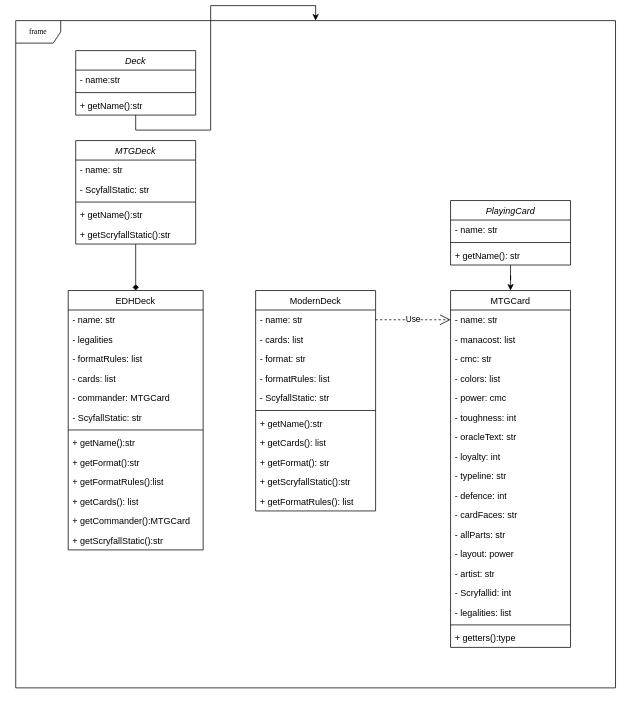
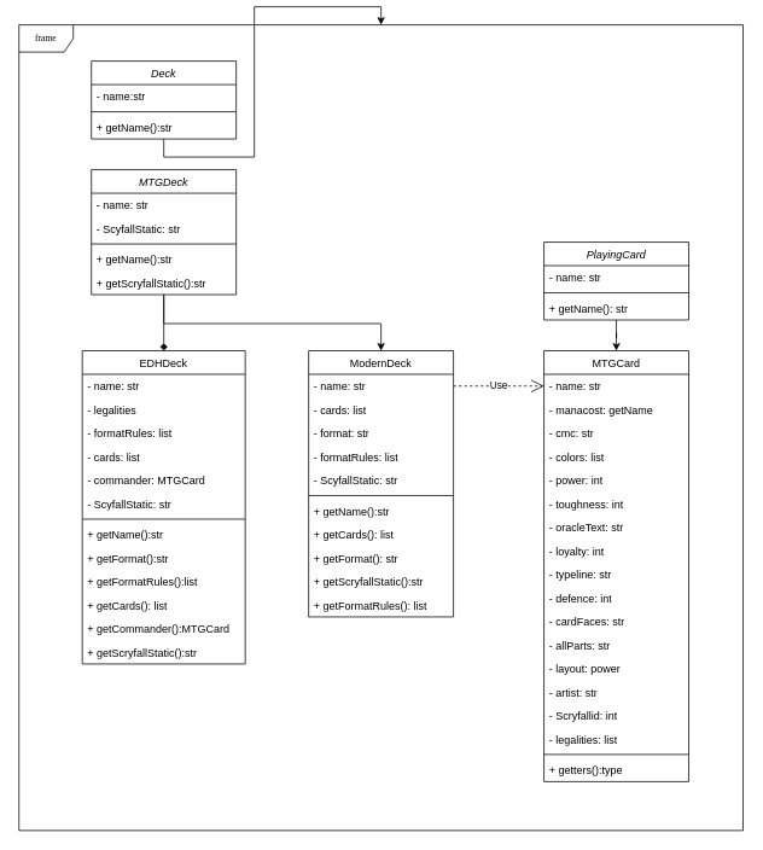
  <mxCell id="0" />
  <mxCell id="1" parent="0" />
  <mxCell id="2" value="frame" style="shape=umlFrame;whiteSpace=wrap;html=1;rounded=0;shadow=0;comic=0;labelBackgroundColor=none;strokeWidth=1;fontFamily=Verdana;fontSize=10;align=center;" parent="1" vertex="1"><mxGeometry y="20" width="800" height="890" as="geometry" x="20" /></mxCell>
  <mxCell id="3" style="edgeStyle=orthogonalEdgeStyle;rounded=0;orthogonalLoop=1;jettySize=auto;html=1;" parent="1" source="4" target="2" edge="1"><mxGeometry relative="1" as="geometry" /></mxCell>
  <mxCell id="4" value="&lt;i style=&quot;font-weight: normal;&quot;&gt;Deck&lt;/i&gt;" style="swimlane;fontStyle=1;align=center;verticalAlign=top;childLayout=stackLayout;horizontal=1;startSize=26;horizontalStack=0;resizeParent=1;resizeParentMax=0;resizeLast=0;collapsible=1;marginBottom=0;whiteSpace=wrap;html=1;" parent="1" vertex="1"><mxGeometry x="100" y="60" width="160" height="86" as="geometry" /></mxCell>
  <mxCell id="5" value="- name:str" style="text;strokeColor=none;fillColor=none;align=left;verticalAlign=top;spacingLeft=4;spacingRight=4;overflow=hidden;rotatable=0;points=[[0,0.5],[1,0.5]];portConstraint=eastwest;whiteSpace=wrap;html=1;" parent="4" vertex="1"><mxGeometry y="26" width="160" height="26" as="geometry" /></mxCell>
  <mxCell id="6" value="" style="line;strokeWidth=1;fillColor=none;align=left;verticalAlign=middle;spacingTop=-1;spacingLeft=3;spacingRight=3;rotatable=0;labelPosition=right;points=[];portConstraint=eastwest;strokeColor=inherit;" parent="4" vertex="1"><mxGeometry y="52" width="160" height="8" as="geometry" /></mxCell>
  <mxCell id="7" value="+ getName():str" style="text;strokeColor=none;fillColor=none;align=left;verticalAlign=top;spacingLeft=4;spacingRight=4;overflow=hidden;rotatable=0;points=[[0,0.5],[1,0.5]];portConstraint=eastwest;whiteSpace=wrap;html=1;" parent="4" vertex="1"><mxGeometry y="60" width="160" height="26" as="geometry" /></mxCell>
+ <mxCell id="8" style="edgeStyle=orthogonalEdgeStyle;rounded=0;orthogonalLoop=1;jettySize=auto;html=1;" parent="1" source="10" target="30" edge="1"><mxGeometry relative="1" as="geometry"><Array as="points"><mxPoint x="180" y="350" /><mxPoint x="420" y="350" /></Array></mxGeometry></mxCell>
  <mxCell id="9" style="edgeStyle=orthogonalEdgeStyle;rounded=0;orthogonalLoop=1;jettySize=auto;html=1;entryX=0.5;entryY=0;entryDx=0;entryDy=0;endArrow=diamond;" parent="1" source="10" target="16" edge="1"><mxGeometry relative="1" as="geometry" /></mxCell>
  <mxCell id="10" value="&lt;i style=&quot;font-weight: normal;&quot;&gt;MTGDeck&lt;/i&gt;" style="swimlane;fontStyle=1;align=center;verticalAlign=top;childLayout=stackLayout;horizontal=1;startSize=26;horizontalStack=0;resizeParent=1;resizeParentMax=0;resizeLast=0;collapsible=1;marginBottom=0;whiteSpace=wrap;html=1;" parent="1" vertex="1"><mxGeometry x="100" y="180" width="160" height="138" as="geometry" /></mxCell>
  <mxCell id="11" value="- name: str" style="text;strokeColor=none;fillColor=none;align=left;verticalAlign=top;spacingLeft=4;spacingRight=4;overflow=hidden;rotatable=0;points=[[0,0.5],[1,0.5]];portConstraint=eastwest;whiteSpace=wrap;html=1;" parent="10" vertex="1"><mxGeometry y="26" width="160" height="26" as="geometry" /></mxCell>
  <mxCell id="12" value="- ScyfallStatic: str" style="text;strokeColor=none;fillColor=none;align=left;verticalAlign=top;spacingLeft=4;spacingRight=4;overflow=hidden;rotatable=0;points=[[0,0.5],[1,0.5]];portConstraint=eastwest;whiteSpace=wrap;html=1;" parent="10" vertex="1"><mxGeometry y="52" width="160" height="26" as="geometry" /></mxCell>
  <mxCell id="13" value="" style="line;strokeWidth=1;fillColor=none;align=left;verticalAlign=middle;spacingTop=-1;spacingLeft=3;spacingRight=3;rotatable=0;labelPosition=right;points=[];portConstraint=eastwest;strokeColor=inherit;" parent="10" vertex="1"><mxGeometry y="78" width="160" height="8" as="geometry" /></mxCell>
  <mxCell id="14" value="+ getName():str" style="text;strokeColor=none;fillColor=none;align=left;verticalAlign=top;spacingLeft=4;spacingRight=4;overflow=hidden;rotatable=0;points=[[0,0.5],[1,0.5]];portConstraint=eastwest;whiteSpace=wrap;html=1;" parent="10" vertex="1"><mxGeometry y="86" width="160" height="26" as="geometry" /></mxCell>
  <mxCell id="15" value="+ getScryfallStatic():str" style="text;strokeColor=none;fillColor=none;align=left;verticalAlign=top;spacingLeft=4;spacingRight=4;overflow=hidden;rotatable=0;points=[[0,0.5],[1,0.5]];portConstraint=eastwest;whiteSpace=wrap;html=1;" parent="10" vertex="1"><mxGeometry y="112" width="160" height="26" as="geometry" /></mxCell>
  <mxCell id="16" value="&lt;span style=&quot;font-weight: normal;&quot;&gt;EDHDeck&lt;/span&gt;" style="swimlane;fontStyle=1;align=center;verticalAlign=top;childLayout=stackLayout;horizontal=1;startSize=26;horizontalStack=0;resizeParent=1;resizeParentMax=0;resizeLast=0;collapsible=1;marginBottom=0;whiteSpace=wrap;html=1;" parent="1" vertex="1"><mxGeometry x="90" y="380" width="180" height="346" as="geometry" /></mxCell>
  <mxCell id="17" value="- name: str" style="text;strokeColor=none;fillColor=none;align=left;verticalAlign=top;spacingLeft=4;spacingRight=4;overflow=hidden;rotatable=0;points=[[0,0.5],[1,0.5]];portConstraint=eastwest;whiteSpace=wrap;html=1;" parent="16" vertex="1"><mxGeometry y="26" width="180" height="26" as="geometry" /></mxCell>
  <mxCell id="18" value="- legalities" style="text;strokeColor=none;fillColor=none;align=left;verticalAlign=top;spacingLeft=4;spacingRight=4;overflow=hidden;rotatable=0;points=[[0,0.5],[1,0.5]];portConstraint=eastwest;whiteSpace=wrap;html=1;" parent="16" vertex="1"><mxGeometry y="52" width="180" height="26" as="geometry" /></mxCell>
  <mxCell id="19" value="- formatRules: list" style="text;strokeColor=none;fillColor=none;align=left;verticalAlign=top;spacingLeft=4;spacingRight=4;overflow=hidden;rotatable=0;points=[[0,0.5],[1,0.5]];portConstraint=eastwest;whiteSpace=wrap;html=1;" parent="16" vertex="1"><mxGeometry y="78" width="180" height="26" as="geometry" /></mxCell>
  <mxCell id="20" value="- cards: list" style="text;strokeColor=none;fillColor=none;align=left;verticalAlign=top;spacingLeft=4;spacingRight=4;overflow=hidden;rotatable=0;points=[[0,0.5],[1,0.5]];portConstraint=eastwest;whiteSpace=wrap;html=1;" parent="16" vertex="1"><mxGeometry y="104" width="180" height="26" as="geometry" /></mxCell>
  <mxCell id="21" value="- commander: MTGCard" style="text;strokeColor=none;fillColor=none;align=left;verticalAlign=top;spacingLeft=4;spacingRight=4;overflow=hidden;rotatable=0;points=[[0,0.5],[1,0.5]];portConstraint=eastwest;whiteSpace=wrap;html=1;" parent="16" vertex="1"><mxGeometry y="130" width="180" height="26" as="geometry" /></mxCell>
  <mxCell id="22" value="- ScyfallStatic: str" style="text;strokeColor=none;fillColor=none;align=left;verticalAlign=top;spacingLeft=4;spacingRight=4;overflow=hidden;rotatable=0;points=[[0,0.5],[1,0.5]];portConstraint=eastwest;whiteSpace=wrap;html=1;" parent="16" vertex="1"><mxGeometry y="156" width="180" height="26" as="geometry" /></mxCell>
  <mxCell id="23" value="" style="line;strokeWidth=1;fillColor=none;align=left;verticalAlign=middle;spacingTop=-1;spacingLeft=3;spacingRight=3;rotatable=0;labelPosition=right;points=[];portConstraint=eastwest;strokeColor=inherit;" parent="16" vertex="1"><mxGeometry y="182" width="180" height="8" as="geometry" /></mxCell>
  <mxCell id="24" value="+ getName():str" style="text;strokeColor=none;fillColor=none;align=left;verticalAlign=top;spacingLeft=4;spacingRight=4;overflow=hidden;rotatable=0;points=[[0,0.5],[1,0.5]];portConstraint=eastwest;whiteSpace=wrap;html=1;" parent="16" vertex="1"><mxGeometry y="190" width="180" height="26" as="geometry" /></mxCell>
  <mxCell id="25" value="+ getFormat():str" style="text;strokeColor=none;fillColor=none;align=left;verticalAlign=top;spacingLeft=4;spacingRight=4;overflow=hidden;rotatable=0;points=[[0,0.5],[1,0.5]];portConstraint=eastwest;whiteSpace=wrap;html=1;" parent="16" vertex="1"><mxGeometry y="216" width="180" height="26" as="geometry" /></mxCell>
  <mxCell id="26" value="+ getFormatRules():list" style="text;strokeColor=none;fillColor=none;align=left;verticalAlign=top;spacingLeft=4;spacingRight=4;overflow=hidden;rotatable=0;points=[[0,0.5],[1,0.5]];portConstraint=eastwest;whiteSpace=wrap;html=1;" parent="16" vertex="1"><mxGeometry y="242" width="180" height="26" as="geometry" /></mxCell>
  <mxCell id="27" value="+ getCards(): list" style="text;strokeColor=none;fillColor=none;align=left;verticalAlign=top;spacingLeft=4;spacingRight=4;overflow=hidden;rotatable=0;points=[[0,0.5],[1,0.5]];portConstraint=eastwest;whiteSpace=wrap;html=1;" parent="16" vertex="1"><mxGeometry y="268" width="180" height="26" as="geometry" /></mxCell>
  <mxCell id="28" value="+ getCommander():MTGCard" style="text;strokeColor=none;fillColor=none;align=left;verticalAlign=top;spacingLeft=4;spacingRight=4;overflow=hidden;rotatable=0;points=[[0,0.5],[1,0.5]];portConstraint=eastwest;whiteSpace=wrap;html=1;" parent="16" vertex="1"><mxGeometry y="294" width="180" height="26" as="geometry" /></mxCell>
  <mxCell id="29" value="+ getScryfallStatic():str" style="text;strokeColor=none;fillColor=none;align=left;verticalAlign=top;spacingLeft=4;spacingRight=4;overflow=hidden;rotatable=0;points=[[0,0.5],[1,0.5]];portConstraint=eastwest;whiteSpace=wrap;html=1;" parent="16" vertex="1"><mxGeometry y="320" width="180" height="26" as="geometry" /></mxCell>
  <mxCell id="30" value="&lt;span style=&quot;font-weight: normal;&quot;&gt;ModernDeck&lt;/span&gt;" style="swimlane;fontStyle=1;align=center;verticalAlign=top;childLayout=stackLayout;horizontal=1;startSize=26;horizontalStack=0;resizeParent=1;resizeParentMax=0;resizeLast=0;collapsible=1;marginBottom=0;whiteSpace=wrap;html=1;" parent="1" vertex="1"><mxGeometry x="340" y="380" width="160" height="294" as="geometry" /></mxCell>
  <mxCell id="31" value="- name: str" style="text;strokeColor=none;fillColor=none;align=left;verticalAlign=top;spacingLeft=4;spacingRight=4;overflow=hidden;rotatable=0;points=[[0,0.5],[1,0.5]];portConstraint=eastwest;whiteSpace=wrap;html=1;" parent="30" vertex="1"><mxGeometry y="26" width="160" height="26" as="geometry" /></mxCell>
  <mxCell id="32" value="- cards: list" style="text;strokeColor=none;fillColor=none;align=left;verticalAlign=top;spacingLeft=4;spacingRight=4;overflow=hidden;rotatable=0;points=[[0,0.5],[1,0.5]];portConstraint=eastwest;whiteSpace=wrap;html=1;" parent="30" vertex="1"><mxGeometry y="52" width="160" height="26" as="geometry" /></mxCell>
  <mxCell id="33" value="- format: str" style="text;strokeColor=none;fillColor=none;align=left;verticalAlign=top;spacingLeft=4;spacingRight=4;overflow=hidden;rotatable=0;points=[[0,0.5],[1,0.5]];portConstraint=eastwest;whiteSpace=wrap;html=1;" parent="30" vertex="1"><mxGeometry y="78" width="160" height="26" as="geometry" /></mxCell>
  <mxCell id="34" value="- formatRules: list" style="text;strokeColor=none;fillColor=none;align=left;verticalAlign=top;spacingLeft=4;spacingRight=4;overflow=hidden;rotatable=0;points=[[0,0.5],[1,0.5]];portConstraint=eastwest;whiteSpace=wrap;html=1;" parent="30" vertex="1"><mxGeometry y="104" width="160" height="26" as="geometry" /></mxCell>
  <mxCell id="35" value="- ScyfallStatic: str" style="text;strokeColor=none;fillColor=none;align=left;verticalAlign=top;spacingLeft=4;spacingRight=4;overflow=hidden;rotatable=0;points=[[0,0.5],[1,0.5]];portConstraint=eastwest;whiteSpace=wrap;html=1;" parent="30" vertex="1"><mxGeometry y="130" width="160" height="26" as="geometry" /></mxCell>
  <mxCell id="36" value="" style="line;strokeWidth=1;fillColor=none;align=left;verticalAlign=middle;spacingTop=-1;spacingLeft=3;spacingRight=3;rotatable=0;labelPosition=right;points=[];portConstraint=eastwest;strokeColor=inherit;" parent="30" vertex="1"><mxGeometry y="156" width="160" height="8" as="geometry" /></mxCell>
  <mxCell id="37" value="+ getName():str" style="text;strokeColor=none;fillColor=none;align=left;verticalAlign=top;spacingLeft=4;spacingRight=4;overflow=hidden;rotatable=0;points=[[0,0.5],[1,0.5]];portConstraint=eastwest;whiteSpace=wrap;html=1;" parent="30" vertex="1"><mxGeometry y="164" width="160" height="26" as="geometry" /></mxCell>
  <mxCell id="38" value="+ getCards(): list" style="text;strokeColor=none;fillColor=none;align=left;verticalAlign=top;spacingLeft=4;spacingRight=4;overflow=hidden;rotatable=0;points=[[0,0.5],[1,0.5]];portConstraint=eastwest;whiteSpace=wrap;html=1;" parent="30" vertex="1"><mxGeometry y="190" width="160" height="26" as="geometry" /></mxCell>
  <mxCell id="39" value="+ getFormat(): str" style="text;strokeColor=none;fillColor=none;align=left;verticalAlign=top;spacingLeft=4;spacingRight=4;overflow=hidden;rotatable=0;points=[[0,0.5],[1,0.5]];portConstraint=eastwest;whiteSpace=wrap;html=1;" parent="30" vertex="1"><mxGeometry y="216" width="160" height="26" as="geometry" /></mxCell>
  <mxCell id="40" value="+ getScryfallStatic():str" style="text;strokeColor=none;fillColor=none;align=left;verticalAlign=top;spacingLeft=4;spacingRight=4;overflow=hidden;rotatable=0;points=[[0,0.5],[1,0.5]];portConstraint=eastwest;whiteSpace=wrap;html=1;" parent="30" vertex="1"><mxGeometry y="242" width="160" height="26" as="geometry" /></mxCell>
  <mxCell id="41" value="+ getFormatRules(): list" style="text;strokeColor=none;fillColor=none;align=left;verticalAlign=top;spacingLeft=4;spacingRight=4;overflow=hidden;rotatable=0;points=[[0,0.5],[1,0.5]];portConstraint=eastwest;whiteSpace=wrap;html=1;" parent="30" vertex="1"><mxGeometry y="268" width="160" height="26" as="geometry" /></mxCell>
  <mxCell id="42" style="edgeStyle=orthogonalEdgeStyle;rounded=0;orthogonalLoop=1;jettySize=auto;html=1;entryX=0.5;entryY=0;entryDx=0;entryDy=0;" parent="1" source="43" target="47" edge="1"><mxGeometry relative="1" as="geometry" /></mxCell>
  <mxCell id="43" value="&lt;i style=&quot;font-weight: normal;&quot;&gt;PlayingCard&lt;/i&gt;" style="swimlane;fontStyle=1;align=center;verticalAlign=top;childLayout=stackLayout;horizontal=1;startSize=26;horizontalStack=0;resizeParent=1;resizeParentMax=0;resizeLast=0;collapsible=1;marginBottom=0;whiteSpace=wrap;html=1;" parent="1" vertex="1"><mxGeometry x="600" y="260" width="160" height="86" as="geometry" /></mxCell>
  <mxCell id="44" value="- name: str" style="text;strokeColor=none;fillColor=none;align=left;verticalAlign=top;spacingLeft=4;spacingRight=4;overflow=hidden;rotatable=0;points=[[0,0.5],[1,0.5]];portConstraint=eastwest;whiteSpace=wrap;html=1;" parent="43" vertex="1"><mxGeometry y="26" width="160" height="26" as="geometry" /></mxCell>
  <mxCell id="45" value="" style="line;strokeWidth=1;fillColor=none;align=left;verticalAlign=middle;spacingTop=-1;spacingLeft=3;spacingRight=3;rotatable=0;labelPosition=right;points=[];portConstraint=eastwest;strokeColor=inherit;" parent="43" vertex="1"><mxGeometry y="52" width="160" height="8" as="geometry" /></mxCell>
  <mxCell id="46" value="+ getName(): str" style="text;strokeColor=none;fillColor=none;align=left;verticalAlign=top;spacingLeft=4;spacingRight=4;overflow=hidden;rotatable=0;points=[[0,0.5],[1,0.5]];portConstraint=eastwest;whiteSpace=wrap;html=1;" parent="43" vertex="1"><mxGeometry y="60" width="160" height="26" as="geometry" /></mxCell>
  <mxCell id="47" value="&lt;span style=&quot;font-weight: normal;&quot;&gt;MTGCard&lt;/span&gt;" style="swimlane;fontStyle=1;align=center;verticalAlign=top;childLayout=stackLayout;horizontal=1;startSize=26;horizontalStack=0;resizeParent=1;resizeParentMax=0;resizeLast=0;collapsible=1;marginBottom=0;whiteSpace=wrap;html=1;" parent="1" vertex="1"><mxGeometry x="600" y="380" width="160" height="476" as="geometry" /></mxCell>
  <mxCell id="48" value="- name: str" style="text;strokeColor=none;fillColor=none;align=left;verticalAlign=top;spacingLeft=4;spacingRight=4;overflow=hidden;rotatable=0;points=[[0,0.5],[1,0.5]];portConstraint=eastwest;whiteSpace=wrap;html=1;" parent="47" vertex="1"><mxGeometry y="26" width="160" height="26" as="geometry" /></mxCell>
- <mxCell id="49" value="- manacost: list" style="text;strokeColor=none;fillColor=none;align=left;verticalAlign=top;spacingLeft=4;spacingRight=4;overflow=hidden;rotatable=0;points=[[0,0.5],[1,0.5]];portConstraint=eastwest;whiteSpace=wrap;html=1;" parent="47" vertex="1"><mxGeometry y="52" width="160" height="26" as="geometry" /></mxCell>
+ <mxCell id="49" value="- manacost: getName" style="text;strokeColor=none;fillColor=none;align=left;verticalAlign=top;spacingLeft=4;spacingRight=4;overflow=hidden;rotatable=0;points=[[0,0.5],[1,0.5]];portConstraint=eastwest;whiteSpace=wrap;html=1;" parent="47" vertex="1"><mxGeometry y="52" width="160" height="26" as="geometry" /></mxCell>
  <mxCell id="50" value="- cmc: str" style="text;strokeColor=none;fillColor=none;align=left;verticalAlign=top;spacingLeft=4;spacingRight=4;overflow=hidden;rotatable=0;points=[[0,0.5],[1,0.5]];portConstraint=eastwest;whiteSpace=wrap;html=1;" parent="47" vertex="1"><mxGeometry y="78" width="160" height="26" as="geometry" /></mxCell>
  <mxCell id="51" value="- colors: list" style="text;strokeColor=none;fillColor=none;align=left;verticalAlign=top;spacingLeft=4;spacingRight=4;overflow=hidden;rotatable=0;points=[[0,0.5],[1,0.5]];portConstraint=eastwest;whiteSpace=wrap;html=1;" parent="47" vertex="1"><mxGeometry y="104" width="160" height="26" as="geometry" /></mxCell>
- <mxCell id="52" value="- power: cmc" style="text;strokeColor=none;fillColor=none;align=left;verticalAlign=top;spacingLeft=4;spacingRight=4;overflow=hidden;rotatable=0;points=[[0,0.5],[1,0.5]];portConstraint=eastwest;whiteSpace=wrap;html=1;" parent="47" vertex="1"><mxGeometry y="130" width="160" height="26" as="geometry" /></mxCell>
+ <mxCell id="52" value="- power: int" style="text;strokeColor=none;fillColor=none;align=left;verticalAlign=top;spacingLeft=4;spacingRight=4;overflow=hidden;rotatable=0;points=[[0,0.5],[1,0.5]];portConstraint=eastwest;whiteSpace=wrap;html=1;" parent="47" vertex="1"><mxGeometry y="130" width="160" height="26" as="geometry" /></mxCell>
  <mxCell id="53" value="- toughness: int" style="text;strokeColor=none;fillColor=none;align=left;verticalAlign=top;spacingLeft=4;spacingRight=4;overflow=hidden;rotatable=0;points=[[0,0.5],[1,0.5]];portConstraint=eastwest;whiteSpace=wrap;html=1;" parent="47" vertex="1"><mxGeometry y="156" width="160" height="26" as="geometry" /></mxCell>
  <mxCell id="54" value="- oracleText: str" style="text;strokeColor=none;fillColor=none;align=left;verticalAlign=top;spacingLeft=4;spacingRight=4;overflow=hidden;rotatable=0;points=[[0,0.5],[1,0.5]];portConstraint=eastwest;whiteSpace=wrap;html=1;" parent="47" vertex="1"><mxGeometry y="182" width="160" height="26" as="geometry" /></mxCell>
  <mxCell id="55" value="- loyalty: int" style="text;strokeColor=none;fillColor=none;align=left;verticalAlign=top;spacingLeft=4;spacingRight=4;overflow=hidden;rotatable=0;points=[[0,0.5],[1,0.5]];portConstraint=eastwest;whiteSpace=wrap;html=1;" parent="47" vertex="1"><mxGeometry y="208" width="160" height="26" as="geometry" /></mxCell>
  <mxCell id="56" value="- typeline: str" style="text;strokeColor=none;fillColor=none;align=left;verticalAlign=top;spacingLeft=4;spacingRight=4;overflow=hidden;rotatable=0;points=[[0,0.5],[1,0.5]];portConstraint=eastwest;whiteSpace=wrap;html=1;" parent="47" vertex="1"><mxGeometry y="234" width="160" height="26" as="geometry" /></mxCell>
  <mxCell id="57" value="- defence: int" style="text;strokeColor=none;fillColor=none;align=left;verticalAlign=top;spacingLeft=4;spacingRight=4;overflow=hidden;rotatable=0;points=[[0,0.5],[1,0.5]];portConstraint=eastwest;whiteSpace=wrap;html=1;" parent="47" vertex="1"><mxGeometry y="260" width="160" height="26" as="geometry" /></mxCell>
  <mxCell id="58" value="- cardFaces: str" style="text;strokeColor=none;fillColor=none;align=left;verticalAlign=top;spacingLeft=4;spacingRight=4;overflow=hidden;rotatable=0;points=[[0,0.5],[1,0.5]];portConstraint=eastwest;whiteSpace=wrap;html=1;" parent="47" vertex="1"><mxGeometry y="286" width="160" height="26" as="geometry" /></mxCell>
  <mxCell id="59" value="- allParts: str" style="text;strokeColor=none;fillColor=none;align=left;verticalAlign=top;spacingLeft=4;spacingRight=4;overflow=hidden;rotatable=0;points=[[0,0.5],[1,0.5]];portConstraint=eastwest;whiteSpace=wrap;html=1;" parent="47" vertex="1"><mxGeometry y="312" width="160" height="26" as="geometry" /></mxCell>
  <mxCell id="60" value="- layout: power" style="text;strokeColor=none;fillColor=none;align=left;verticalAlign=top;spacingLeft=4;spacingRight=4;overflow=hidden;rotatable=0;points=[[0,0.5],[1,0.5]];portConstraint=eastwest;whiteSpace=wrap;html=1;" parent="47" vertex="1"><mxGeometry y="338" width="160" height="26" as="geometry" /></mxCell>
  <mxCell id="61" value="- artist: str" style="text;strokeColor=none;fillColor=none;align=left;verticalAlign=top;spacingLeft=4;spacingRight=4;overflow=hidden;rotatable=0;points=[[0,0.5],[1,0.5]];portConstraint=eastwest;whiteSpace=wrap;html=1;" parent="47" vertex="1"><mxGeometry y="364" width="160" height="26" as="geometry" /></mxCell>
  <mxCell id="62" value="- Scryfallid: int" style="text;strokeColor=none;fillColor=none;align=left;verticalAlign=top;spacingLeft=4;spacingRight=4;overflow=hidden;rotatable=0;points=[[0,0.5],[1,0.5]];portConstraint=eastwest;whiteSpace=wrap;html=1;" parent="47" vertex="1"><mxGeometry y="390" width="160" height="26" as="geometry" /></mxCell>
  <mxCell id="63" value="- legalities: list" style="text;strokeColor=none;fillColor=none;align=left;verticalAlign=top;spacingLeft=4;spacingRight=4;overflow=hidden;rotatable=0;points=[[0,0.5],[1,0.5]];portConstraint=eastwest;whiteSpace=wrap;html=1;" parent="47" vertex="1"><mxGeometry y="416" width="160" height="26" as="geometry" /></mxCell>
  <mxCell id="64" value="" style="line;strokeWidth=1;fillColor=none;align=left;verticalAlign=middle;spacingTop=-1;spacingLeft=3;spacingRight=3;rotatable=0;labelPosition=right;points=[];portConstraint=eastwest;strokeColor=inherit;" parent="47" vertex="1"><mxGeometry y="442" width="160" height="8" as="geometry" /></mxCell>
  <mxCell id="65" value="+ getters():type" style="text;strokeColor=none;fillColor=none;align=left;verticalAlign=top;spacingLeft=4;spacingRight=4;overflow=hidden;rotatable=0;points=[[0,0.5],[1,0.5]];portConstraint=eastwest;whiteSpace=wrap;html=1;" parent="47" vertex="1"><mxGeometry y="450" width="160" height="26" as="geometry" /></mxCell>
  <mxCell id="66" value="Use" style="endArrow=open;endSize=12;dashed=1;html=1;rounded=0;exitX=1;exitY=0.5;exitDx=0;exitDy=0;entryX=0;entryY=0.5;entryDx=0;entryDy=0;" parent="1" source="31" target="48" edge="1"><mxGeometry width="160" relative="1" as="geometry"><mxPoint x="620" y="540" as="sourcePoint" /><mxPoint x="780" y="540" as="targetPoint" /></mxGeometry></mxCell>
